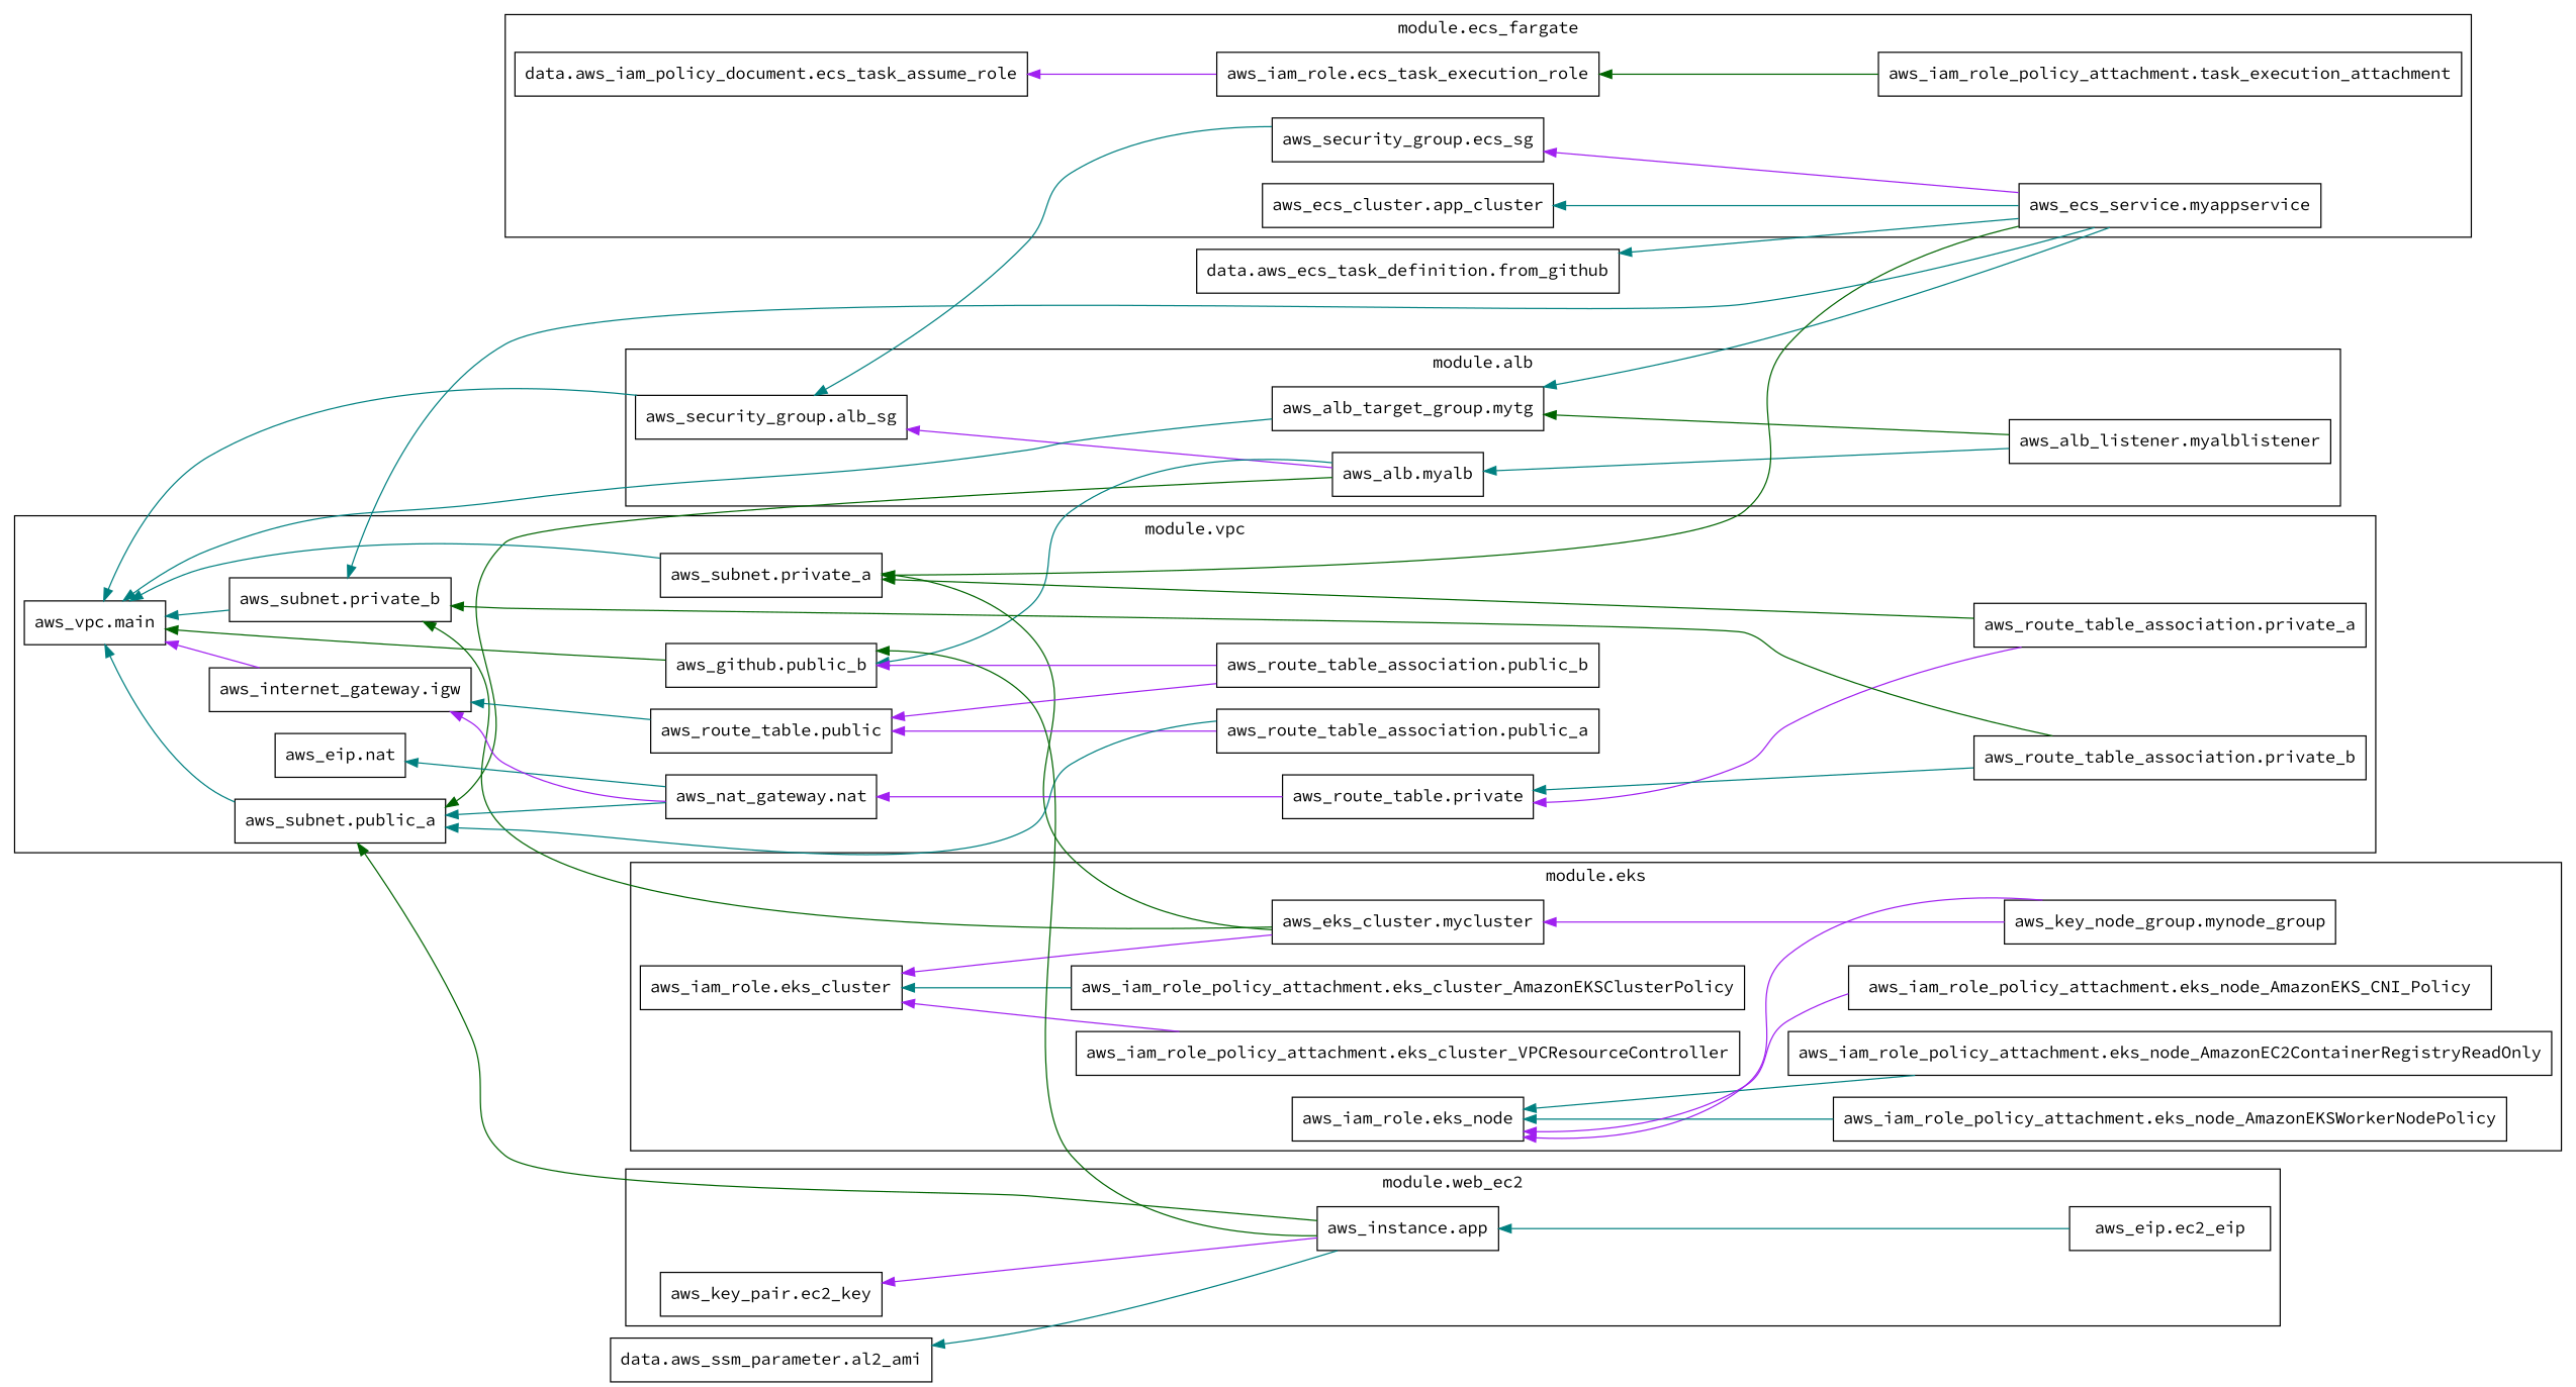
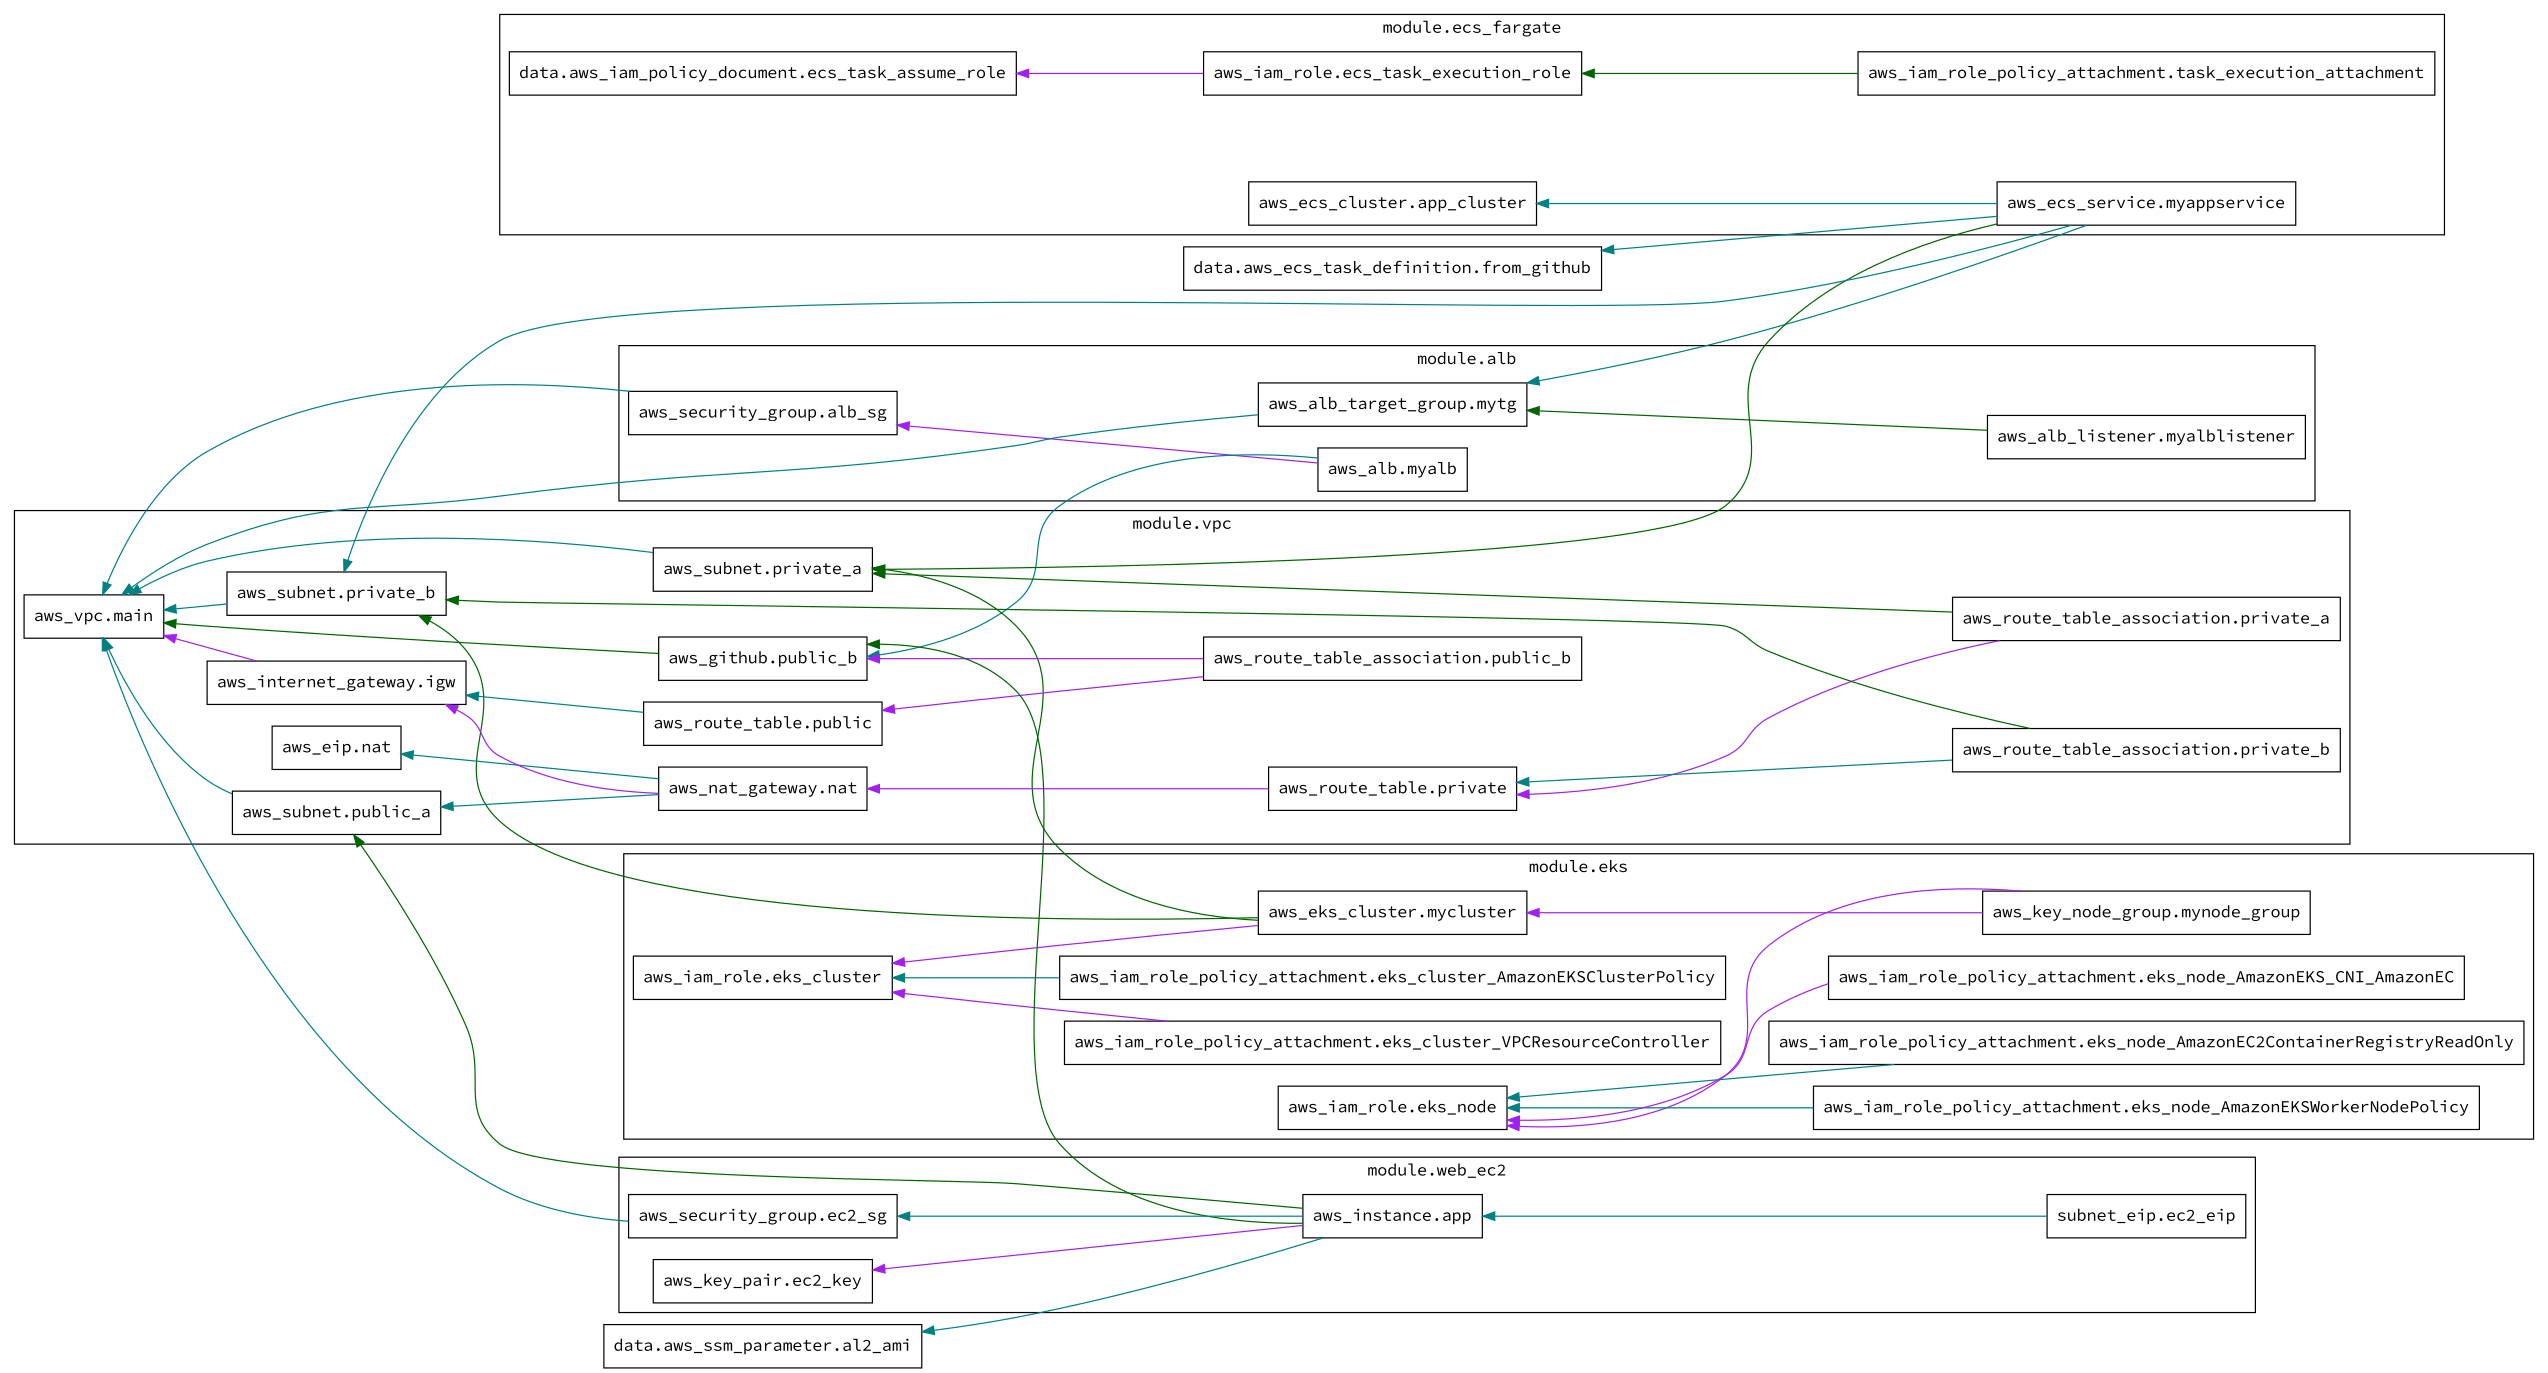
  digraph {
    fontname="Source Code Pro"
    rankdir=RL
    node [fontname="Source Code Pro" shape=rect]
    edge [color=teal fontname="Source Code Pro"]
    n1 [label="aws_alb.myalb"]
    n2 [label="aws_alb_listener.myalblistener"]
    n3 [label="aws_alb_target_group.mytg"]
    n4 [label="aws_security_group.alb_sg"]
    n5 [label="data.aws_iam_policy_document.ecs_task_assume_role"]
    n6 [label="aws_ecs_cluster.app_cluster"]
    n7 [label="aws_ecs_service.myappservice"]
    n8 [label="aws_iam_role.ecs_task_execution_role"]
    n9 [label="aws_iam_role_policy_attachment.task_execution_attachment"]
-   n10 [label="aws_security_group.ecs_sg"]
    n11 [label="aws_eks_cluster.mycluster"]
    n12 [label="aws_key_node_group.mynode_group"]
    n13 [label="aws_iam_role.eks_cluster"]
    n14 [label="aws_iam_role.eks_node"]
    n15 [label="aws_iam_role_policy_attachment.eks_cluster_AmazonEKSClusterPolicy"]
    n16 [label="aws_iam_role_policy_attachment.eks_cluster_VPCResourceController"]
    n17 [label="aws_iam_role_policy_attachment.eks_node_AmazonEC2ContainerRegistryReadOnly"]
    n18 [label="aws_iam_role_policy_attachment.eks_node_AmazonEKSWorkerNodePolicy"]
-   n19 [label="aws_iam_role_policy_attachment.eks_node_AmazonEKS_CNI_Policy"]
+   n19 [label="aws_iam_role_policy_attachment.eks_node_AmazonEKS_CNI_AmazonEC"]
    n20 [label="aws_eip.nat"]
    n21 [label="aws_internet_gateway.igw"]
    n22 [label="aws_nat_gateway.nat"]
    n23 [label="aws_route_table.private"]
    n24 [label="aws_route_table.public"]
    n25 [label="aws_route_table_association.private_a"]
    n26 [label="aws_route_table_association.private_b"]
-   n27 [label="aws_route_table_association.public_a"]
    n28 [label="aws_route_table_association.public_b"]
    n29 [label="aws_subnet.private_a"]
    n30 [label="aws_subnet.private_b"]
    n31 [label="aws_subnet.public_a"]
    n32 [label="aws_github.public_b"]
    n33 [label="aws_vpc.main"]
-   n34 [label="aws_eip.ec2_eip"]
+   n34 [label="subnet_eip.ec2_eip"]
    n35 [label="aws_instance.app"]
    n36 [label="aws_key_pair.ec2_key"]
+   n37 [label="aws_security_group.ec2_sg"]
    n38 [label="data.aws_ecs_task_definition.from_github"]
    n39 [label="data.aws_ssm_parameter.al2_ami"]
    subgraph cluster_1 {
      label="module.alb"
      n1
      n2
      n3
      n4
    }
    subgraph cluster_2 {
      label="module.ecs_fargate"
      n5
      n6
      n7
      n8
      n9
-     n10
    }
    subgraph cluster_3 {
      label="module.eks"
      n11
      n12
      n13
      n14
      n15
      n16
      n17
      n18
      n19
    }
    subgraph cluster_4 {
      label="module.vpc"
      n20
      n21
      n22
      n23
      n24
      n25
      n26
-     n27
      n28
      n29
      n30
      n31
      n32
      n33
    }
    subgraph cluster_5 {
      label="module.web_ec2"
      n34
      n35
      n36
+     n37
    }
    n1 -> n4 [color=purple]
-   n1 -> n31 [color=darkgreen]
    n1 -> n32
-   n2 -> n1
    n2 -> n3 [color=darkgreen]
    n3 -> n33
    n4 -> n33
    n7 -> n3
    n7 -> n6
-   n7 -> n10 [color=purple]
    n7 -> n29 [color=darkgreen]
    n7 -> n30
    n7 -> n38
    n8 -> n5 [color=purple]
    n9 -> n8 [color=darkgreen]
-   n10 -> n4
    n11 -> n13 [color=purple]
    n11 -> n29 [color=darkgreen]
    n11 -> n30 [color=darkgreen]
    n12 -> n11 [color=purple]
    n12 -> n14 [color=purple]
    n15 -> n13
    n16 -> n13 [color=purple]
    n17 -> n14
    n18 -> n14
    n19 -> n14 [color=purple]
    n21 -> n33 [color=purple]
    n22 -> n20
    n22 -> n21 [color=purple]
    n22 -> n31
    n23 -> n22 [color=purple]
    n24 -> n21
    n25 -> n23 [color=purple]
    n25 -> n29 [color=darkgreen]
    n26 -> n23
    n26 -> n30 [color=darkgreen]
-   n27 -> n24 [color=purple]
-   n27 -> n31
    n28 -> n24 [color=purple]
    n28 -> n32 [color=purple]
    n29 -> n33
    n30 -> n33
    n31 -> n33
    n32 -> n33 [color=darkgreen]
    n34 -> n35
    n35 -> n31 [color=darkgreen]
    n35 -> n32 [color=darkgreen]
    n35 -> n36 [color=purple]
+   n35 -> n37
    n35 -> n39
+   n37 -> n33
  }
